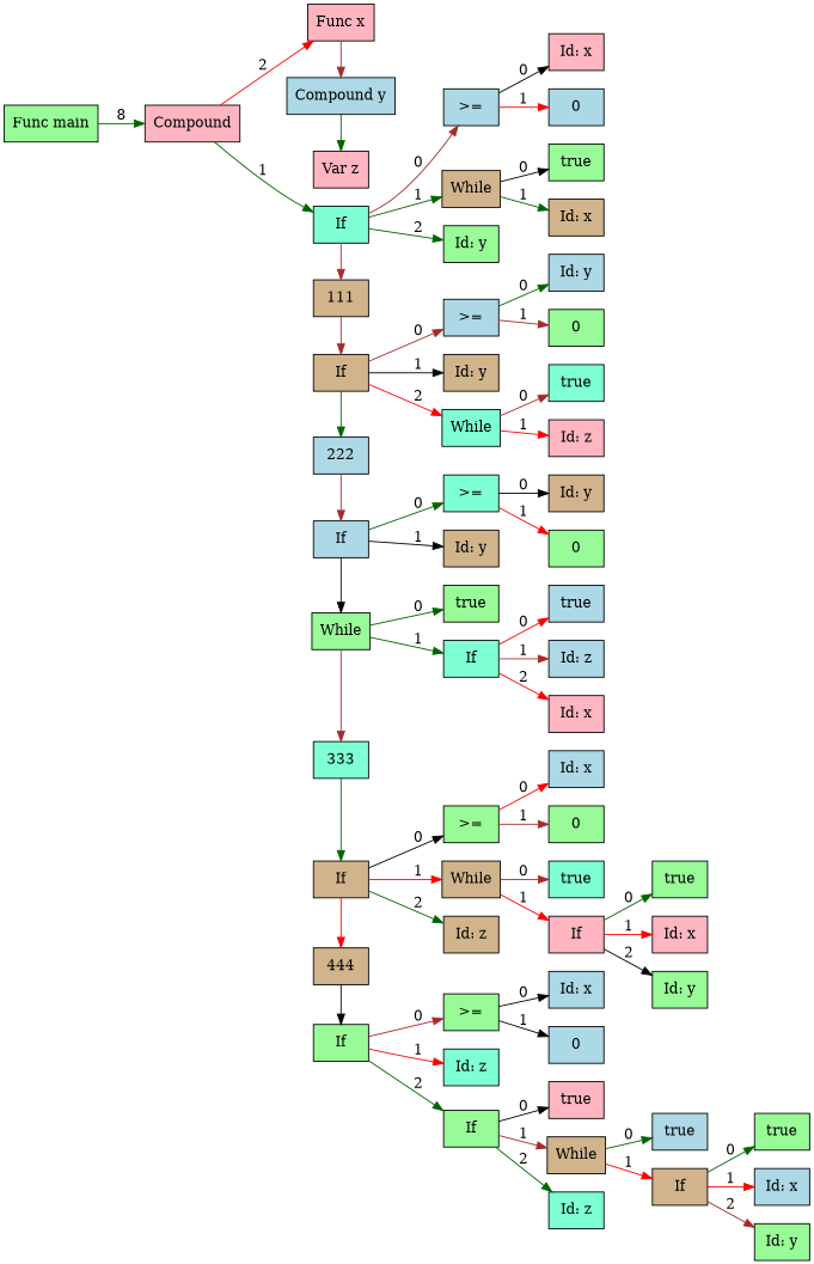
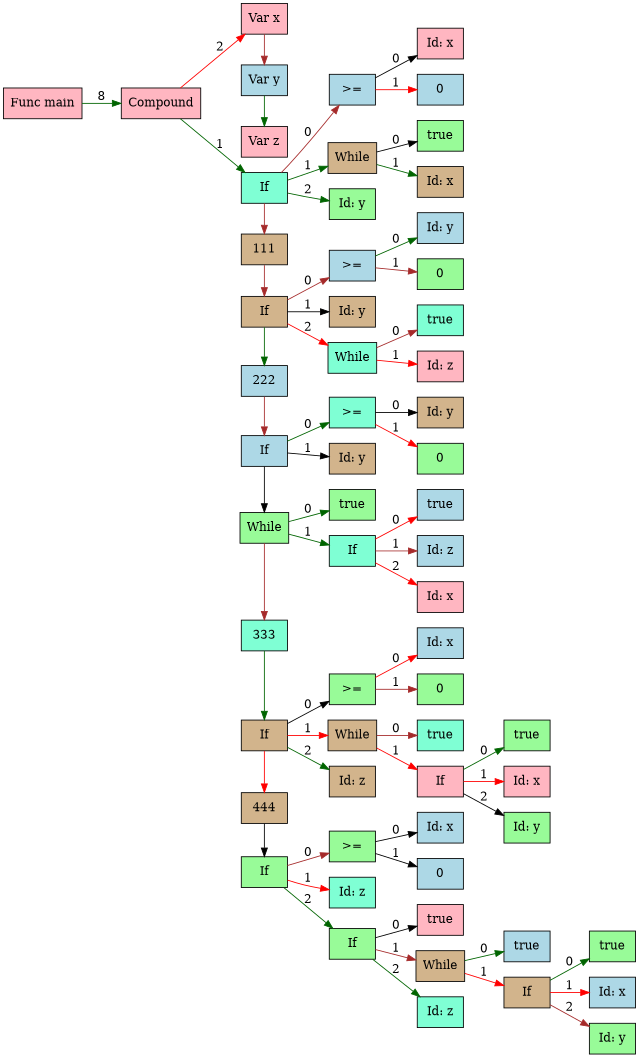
  digraph {
    rankdir=LR
    node [fillcolor=palegreen shape=box style=filled]
    edge [color=darkgreen]
-   n1 [label="Func main"]
+   n1 [fillcolor=lightpink label="Func main"]
    n2 [fillcolor=lightpink label=Compound]
-   n3 [fillcolor=lightpink label="Func x"]
+   n3 [fillcolor=lightpink label="Var x"]
    n4 [fillcolor=aquamarine label=If]
-   n5 [fillcolor=lightblue label="Compound y"]
+   n5 [fillcolor=lightblue label="Var y"]
    n6 [fillcolor=lightpink label="Var z"]
    n7 [fillcolor=lightblue label=">="]
    n8 [fillcolor=tan label=While]
    n9 [label="Id: y"]
    n10 [fillcolor=lightpink label="Id: x"]
    n11 [fillcolor=lightblue label=0]
    n12 [label=true]
    n13 [fillcolor=tan label="Id: x"]
    n14 [fillcolor=tan label=111]
    n15 [fillcolor=tan label=If]
    n16 [fillcolor=lightblue label=222]
    n17 [fillcolor=lightblue label=If]
    n18 [label=While]
    n19 [fillcolor=aquamarine label=333]
    n20 [fillcolor=tan label=If]
    n21 [fillcolor=tan label=444]
    n22 [label=If]
    n23 [fillcolor=lightblue label=">="]
    n24 [fillcolor=tan label="Id: y"]
    n25 [fillcolor=aquamarine label=While]
    n26 [fillcolor=lightblue label="Id: y"]
    n27 [label=0]
    n28 [fillcolor=aquamarine label=true]
    n29 [fillcolor=lightpink label="Id: z"]
    n30 [fillcolor=aquamarine label=">="]
    n31 [fillcolor=tan label="Id: y"]
    n32 [fillcolor=tan label="Id: y"]
    n33 [label=0]
    n34 [label=true]
    n35 [fillcolor=aquamarine label=If]
    n36 [fillcolor=lightblue label=true]
    n37 [fillcolor=lightblue label="Id: z"]
    n38 [fillcolor=lightpink label="Id: x"]
    n39 [label=">="]
    n40 [fillcolor=tan label=While]
    n41 [fillcolor=tan label="Id: z"]
    n42 [fillcolor=aquamarine label=true]
    n43 [fillcolor=lightpink label=If]
    n44 [fillcolor=lightblue label="Id: x"]
    n45 [label=0]
    n46 [label=">="]
    n47 [fillcolor=lightblue label="Id: x"]
    n48 [fillcolor=lightblue label=0]
    n49 [label=true]
    n50 [fillcolor=lightpink label="Id: x"]
    n51 [label="Id: y"]
    n52 [fillcolor=aquamarine label="Id: z"]
    n53 [label=If]
    n54 [fillcolor=lightpink label=true]
    n55 [fillcolor=tan label=While]
    n56 [fillcolor=aquamarine label="Id: z"]
    n57 [fillcolor=lightblue label=true]
    n58 [fillcolor=tan label=If]
    n59 [label=true]
    n60 [fillcolor=lightblue label="Id: x"]
    n61 [label="Id: y"]
    subgraph sub_1 {
      n1
      n2
    }
    subgraph sub_2 {
      ordering=out
      rank=same
      n2
    }
    subgraph sub_3 {
      ordering=out
      rank=same
      n3
      n4
    }
    subgraph sub_4 {
      n2
      n3
      n4
    }
    subgraph sub_5 {
      rank=same
      n3
      n5
      n6
    }
    subgraph sub_6 {
      n3
      n5
      n6
    }
    subgraph sub_7 {
      ordering=out
      rank=same
      n7
      n8
      n9
    }
    subgraph sub_8 {
      n4
      n7
      n8
      n9
    }
    subgraph sub_9 {
      ordering=out
      rank=same
      n10
      n11
    }
    subgraph sub_10 {
      n7
      n10
      n11
    }
    subgraph sub_11 {
      ordering=out
      rank=same
      n12
      n13
    }
    subgraph sub_12 {
      n8
      n12
      n13
    }
    subgraph sub_13 {
      rank=same
      n4
      n14
      n15
      n16
      n17
      n18
      n19
      n20
      n21
      n22
    }
    subgraph sub_14 {
      n4
      n14
      n15
      n16
      n17
      n18
      n19
      n20
      n21
      n22
    }
    subgraph sub_15 {
      ordering=out
      rank=same
      n23
      n24
      n25
    }
    subgraph sub_16 {
      n15
      n23
      n24
      n25
    }
    subgraph sub_17 {
      ordering=out
      rank=same
      n26
      n27
    }
    subgraph sub_18 {
      n23
      n26
      n27
    }
    subgraph sub_19 {
      ordering=out
      rank=same
      n28
      n29
    }
    subgraph sub_20 {
      n25
      n28
      n29
    }
    subgraph sub_21 {
      ordering=out
      rank=same
      n30
      n31
    }
    subgraph sub_22 {
      n17
      n30
      n31
    }
    subgraph sub_23 {
      ordering=out
      rank=same
      n32
      n33
    }
    subgraph sub_24 {
      n30
      n32
      n33
    }
    subgraph sub_25 {
      ordering=out
      rank=same
      n34
      n35
    }
    subgraph sub_26 {
      n18
      n34
      n35
    }
    subgraph sub_27 {
      ordering=out
      rank=same
      n36
      n37
      n38
    }
    subgraph sub_28 {
      n35
      n36
      n37
      n38
    }
    subgraph sub_29 {
      ordering=out
      rank=same
      n39
      n40
      n41
    }
    subgraph sub_30 {
      ordering=out
      rank=same
      n42
      n43
    }
    subgraph sub_31 {
      n20
      n39
      n40
      n41
    }
    subgraph sub_32 {
      ordering=out
      rank=same
      n44
      n45
    }
    subgraph sub_33 {
      n39
      n44
      n45
    }
    subgraph sub_34 {
      n40
      n42
      n43
    }
    subgraph sub_35 {
      n46
      n47
      n48
    }
    subgraph sub_36 {
      ordering=out
      rank=same
      n49
      n50
      n51
    }
    subgraph sub_37 {
      n43
      n49
      n50
      n51
    }
    subgraph sub_38 {
      ordering=out
      rank=same
      n46
      n52
      n53
    }
    subgraph sub_39 {
      n22
      n46
      n52
      n53
    }
    subgraph sub_40 {
      ordering=out
      rank=same
      n47
      n48
    }
    subgraph sub_41 {
      ordering=out
      rank=same
      n54
      n55
      n56
    }
    subgraph sub_42 {
      n53
      n54
      n55
      n56
    }
    subgraph sub_43 {
      ordering=out
      rank=same
      n57
      n58
    }
    subgraph sub_44 {
      n55
      n57
      n58
    }
    subgraph sub_45 {
      ordering=out
      rank=same
      n59
      n60
      n61
    }
    subgraph sub_46 {
      n58
      n59
      n60
      n61
    }
    n1 -> n2 [label=8]
    n2 -> n3 [color=red label=2]
    n2 -> n4 [label=1]
    n3 -> n5 [color=brown]
    n4 -> n7 [color=brown label=0]
    n4 -> n8 [label=1]
    n4 -> n9 [label=2]
    n4 -> n14 [color=brown]
    n5 -> n6
    n7 -> n10 [color=black label=0]
    n7 -> n11 [color=red label=1]
    n8 -> n12 [color=black label=0]
    n8 -> n13 [label=1]
    n14 -> n15 [color=brown]
    n15 -> n16
    n15 -> n23 [color=brown label=0]
    n15 -> n24 [color=black label=1]
    n15 -> n25 [color=red label=2]
    n16 -> n17 [color=brown]
    n17 -> n18 [color=black]
    n17 -> n30 [label=0]
    n17 -> n31 [color=black label=1]
    n18 -> n19 [color=brown]
    n18 -> n34 [label=0]
    n18 -> n35 [label=1]
    n19 -> n20
    n20 -> n21 [color=red]
    n20 -> n39 [color=black label=0]
    n20 -> n40 [color=red label=1]
    n20 -> n41 [label=2]
    n21 -> n22 [color=black]
    n22 -> n46 [color=brown label=0]
    n22 -> n52 [color=red label=1]
    n22 -> n53 [label=2]
    n23 -> n26 [label=0]
    n23 -> n27 [color=brown label=1]
    n25 -> n28 [color=brown label=0]
    n25 -> n29 [color=red label=1]
    n30 -> n32 [color=black label=0]
    n30 -> n33 [color=red label=1]
    n35 -> n36 [color=red label=0]
    n35 -> n37 [color=brown label=1]
    n35 -> n38 [color=red label=2]
    n39 -> n44 [color=red label=0]
    n39 -> n45 [color=brown label=1]
    n40 -> n42 [color=brown label=0]
    n40 -> n43 [color=red label=1]
    n43 -> n49 [label=0]
    n43 -> n50 [color=red label=1]
    n43 -> n51 [color=black label=2]
    n46 -> n47 [color=black label=0]
    n46 -> n48 [color=black label=1]
    n53 -> n54 [color=black label=0]
    n53 -> n55 [color=brown label=1]
    n53 -> n56 [label=2]
    n55 -> n57 [label=0]
    n55 -> n58 [color=red label=1]
    n58 -> n59 [label=0]
    n58 -> n60 [color=red label=1]
    n58 -> n61 [color=brown label=2]
  }
